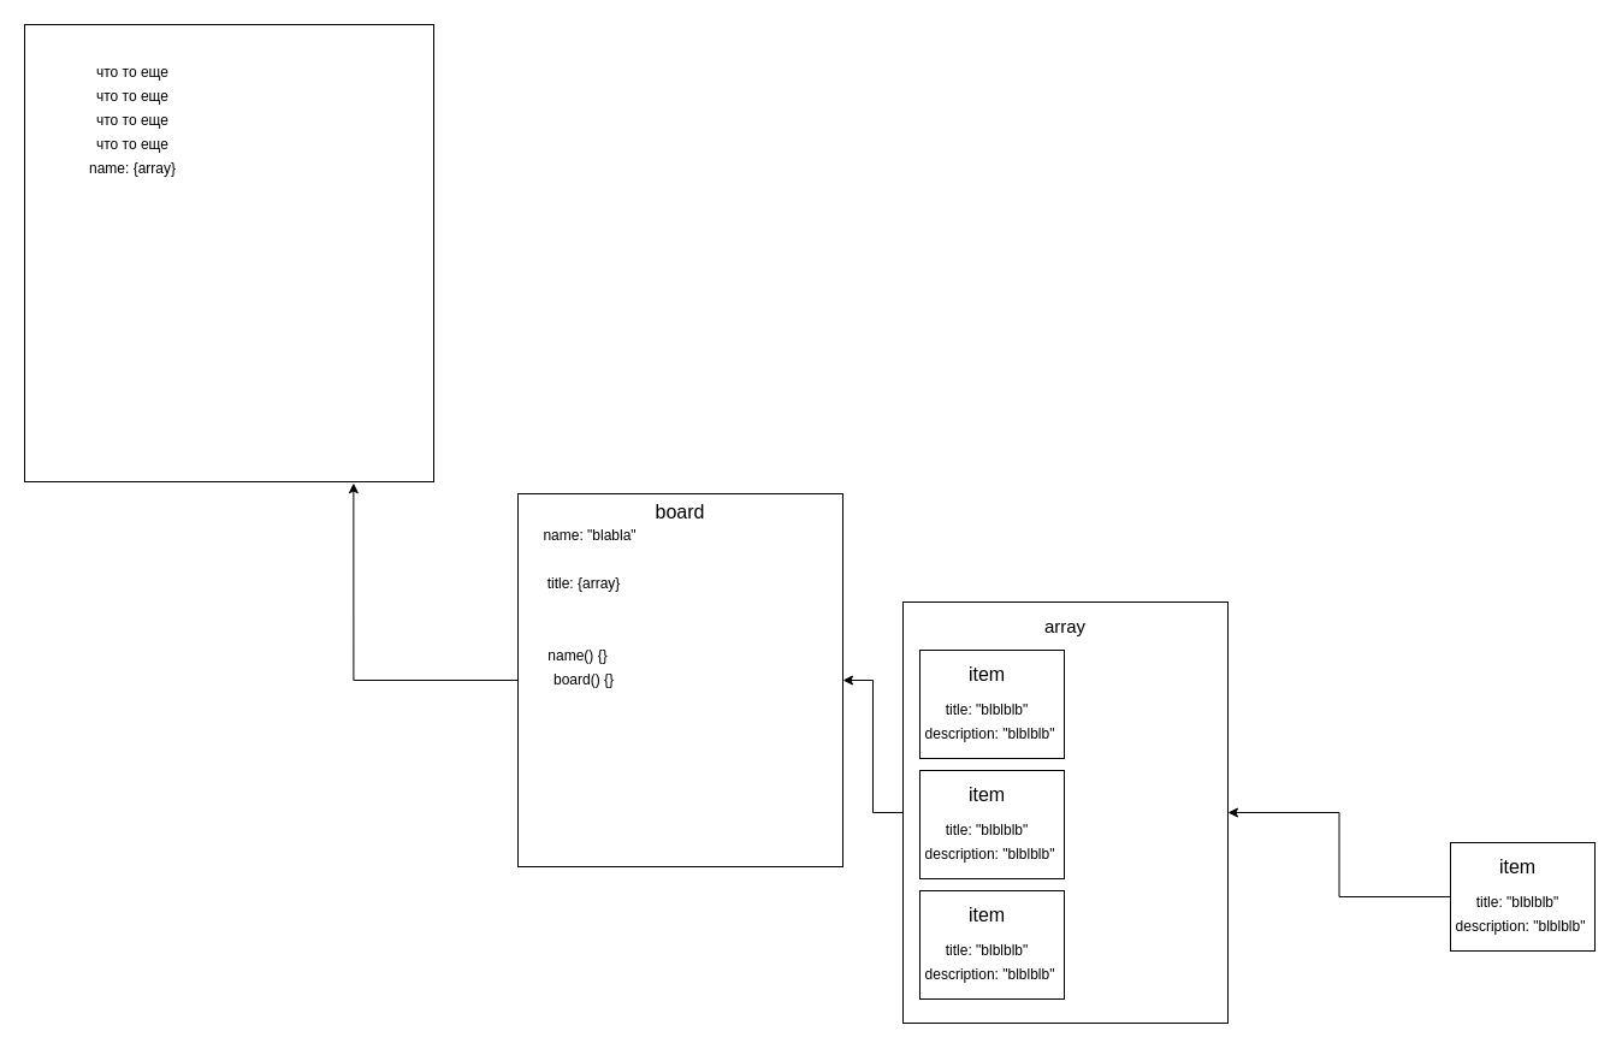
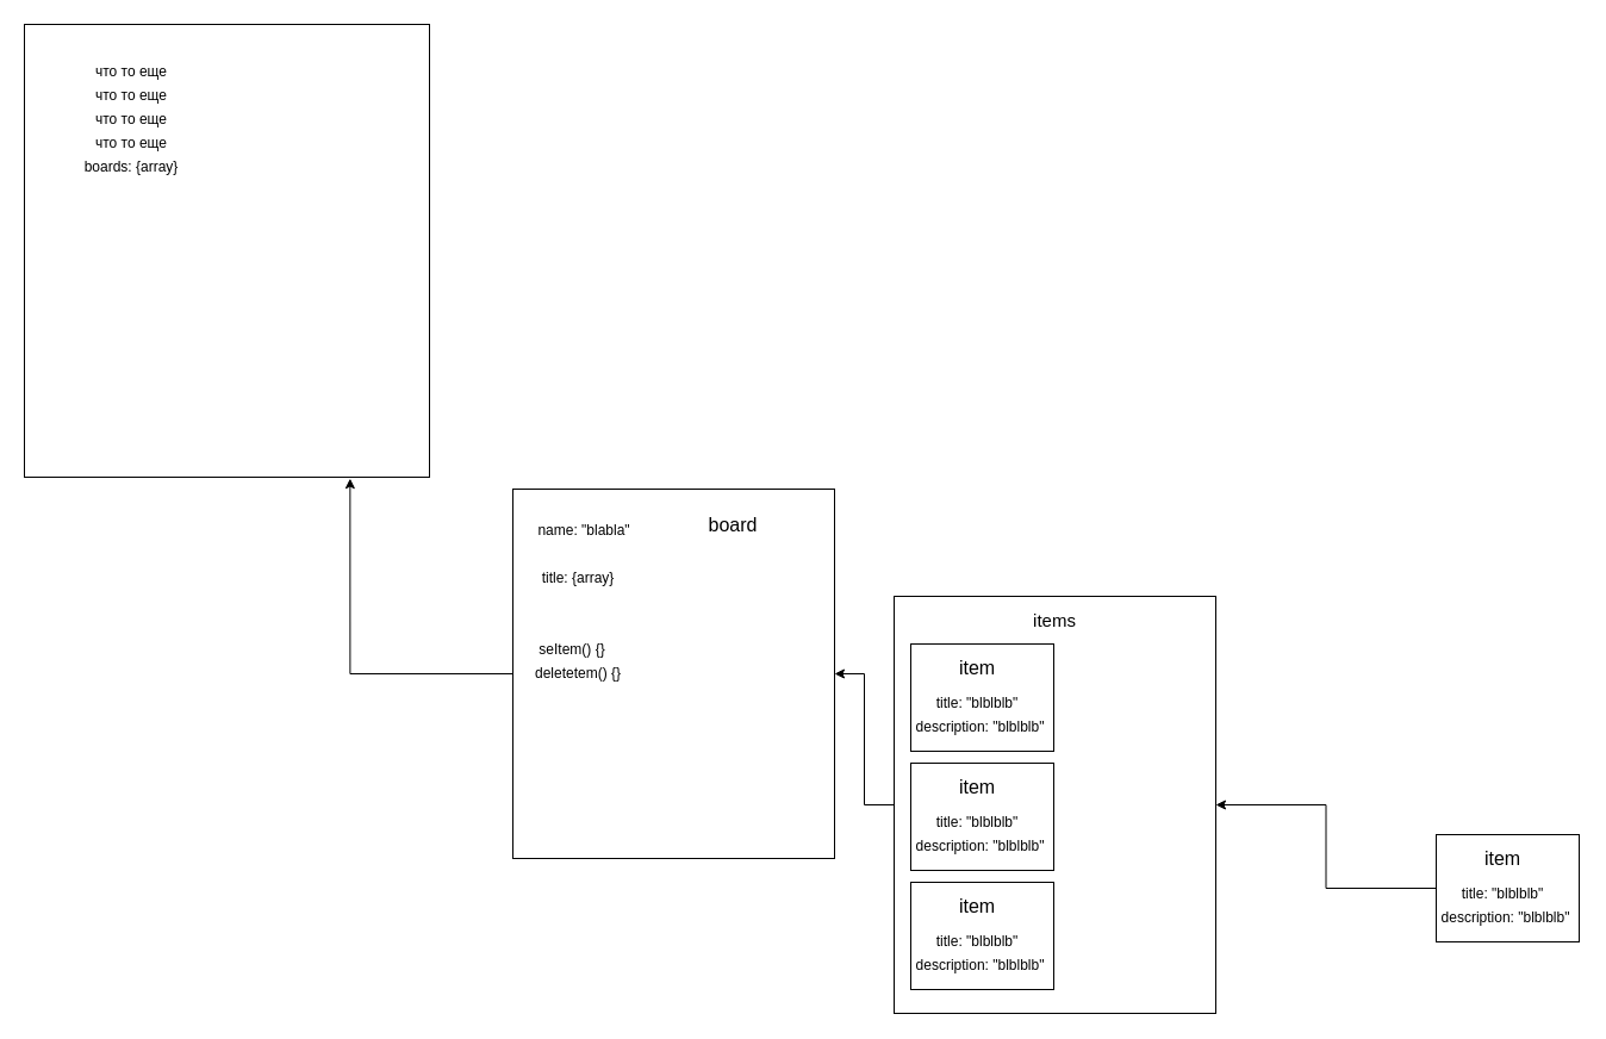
  <mxCell id="0" />
  <mxCell id="1" parent="0" />
  <mxCell id="2" value="" style="group" parent="1" vertex="1" connectable="0"><mxGeometry x="1201" y="700" width="125" height="90" as="geometry" /></mxCell>
  <mxCell id="3" value="" style="rounded=0;whiteSpace=wrap;html=1;" parent="2" vertex="1"><mxGeometry x="4" width="120" height="90" as="geometry" /></mxCell>
  <mxCell id="4" value="&lt;font style=&quot;font-size: 16px&quot;&gt;item&lt;/font&gt;" style="text;html=1;strokeColor=none;fillColor=none;align=center;verticalAlign=middle;whiteSpace=wrap;rounded=0;" parent="2" vertex="1"><mxGeometry x="40" y="10" width="40" height="20" as="geometry" /></mxCell>
  <mxCell id="5" value="title: &quot;blblblb&quot;" style="text;html=1;strokeColor=none;fillColor=none;align=center;verticalAlign=middle;whiteSpace=wrap;rounded=0;" parent="2" vertex="1"><mxGeometry x="15" y="40" width="90" height="20" as="geometry" /></mxCell>
  <mxCell id="6" value="description: &quot;blblblb&quot;" style="text;html=1;strokeColor=none;fillColor=none;align=center;verticalAlign=middle;whiteSpace=wrap;rounded=0;" parent="2" vertex="1"><mxGeometry y="60" width="125" height="20" as="geometry" /></mxCell>
  <mxCell id="7" value="" style="group" parent="1" vertex="1" connectable="0"><mxGeometry x="750" y="500" width="270" height="350" as="geometry" /></mxCell>
  <mxCell id="8" value="" style="rounded=0;whiteSpace=wrap;html=1;" parent="7" vertex="1"><mxGeometry width="270" height="350" as="geometry" /></mxCell>
- <mxCell id="9" value="&lt;font style=&quot;font-size: 15px&quot;&gt;array&lt;/font&gt;" style="text;html=1;strokeColor=none;fillColor=none;align=center;verticalAlign=middle;whiteSpace=wrap;rounded=0;" parent="7" vertex="1"><mxGeometry x="115" y="10" width="40" height="20" as="geometry" /></mxCell>
+ <mxCell id="9" value="&lt;font style=&quot;font-size: 15px&quot;&gt;items&lt;/font&gt;" style="text;html=1;strokeColor=none;fillColor=none;align=center;verticalAlign=middle;whiteSpace=wrap;rounded=0;" parent="7" vertex="1"><mxGeometry x="115" y="10" width="40" height="20" as="geometry" /></mxCell>
  <mxCell id="10" value="" style="group" parent="7" vertex="1" connectable="0"><mxGeometry x="10" y="240" width="125" height="90" as="geometry" /></mxCell>
  <mxCell id="11" value="" style="rounded=0;whiteSpace=wrap;html=1;" parent="10" vertex="1"><mxGeometry x="4" width="120" height="90" as="geometry" /></mxCell>
  <mxCell id="12" value="&lt;font style=&quot;font-size: 16px&quot;&gt;item&lt;/font&gt;" style="text;html=1;strokeColor=none;fillColor=none;align=center;verticalAlign=middle;whiteSpace=wrap;rounded=0;" parent="10" vertex="1"><mxGeometry x="40" y="10" width="40" height="20" as="geometry" /></mxCell>
  <mxCell id="13" value="title: &quot;blblblb&quot;" style="text;html=1;strokeColor=none;fillColor=none;align=center;verticalAlign=middle;whiteSpace=wrap;rounded=0;" parent="10" vertex="1"><mxGeometry x="15" y="40" width="90" height="20" as="geometry" /></mxCell>
  <mxCell id="14" value="description: &quot;blblblb&quot;" style="text;html=1;strokeColor=none;fillColor=none;align=center;verticalAlign=middle;whiteSpace=wrap;rounded=0;" parent="10" vertex="1"><mxGeometry y="60" width="125" height="20" as="geometry" /></mxCell>
  <mxCell id="15" value="" style="group" parent="7" vertex="1" connectable="0"><mxGeometry x="10" y="140" width="125" height="90" as="geometry" /></mxCell>
  <mxCell id="16" value="" style="rounded=0;whiteSpace=wrap;html=1;" parent="15" vertex="1"><mxGeometry x="4" width="120" height="90" as="geometry" /></mxCell>
  <mxCell id="17" value="&lt;font style=&quot;font-size: 16px&quot;&gt;item&lt;/font&gt;" style="text;html=1;strokeColor=none;fillColor=none;align=center;verticalAlign=middle;whiteSpace=wrap;rounded=0;" parent="15" vertex="1"><mxGeometry x="40" y="10" width="40" height="20" as="geometry" /></mxCell>
  <mxCell id="18" value="title: &quot;blblblb&quot;" style="text;html=1;strokeColor=none;fillColor=none;align=center;verticalAlign=middle;whiteSpace=wrap;rounded=0;" parent="15" vertex="1"><mxGeometry x="15" y="40" width="90" height="20" as="geometry" /></mxCell>
  <mxCell id="19" value="description: &quot;blblblb&quot;" style="text;html=1;strokeColor=none;fillColor=none;align=center;verticalAlign=middle;whiteSpace=wrap;rounded=0;" parent="15" vertex="1"><mxGeometry y="60" width="125" height="20" as="geometry" /></mxCell>
  <mxCell id="20" value="" style="group" parent="7" vertex="1" connectable="0"><mxGeometry x="10" y="40" width="125" height="90" as="geometry" /></mxCell>
  <mxCell id="21" value="" style="rounded=0;whiteSpace=wrap;html=1;" parent="20" vertex="1"><mxGeometry x="4" width="120" height="90" as="geometry" /></mxCell>
  <mxCell id="22" value="&lt;font style=&quot;font-size: 16px&quot;&gt;item&lt;/font&gt;" style="text;html=1;strokeColor=none;fillColor=none;align=center;verticalAlign=middle;whiteSpace=wrap;rounded=0;" parent="20" vertex="1"><mxGeometry x="40" y="10" width="40" height="20" as="geometry" /></mxCell>
  <mxCell id="23" value="title: &quot;blblblb&quot;" style="text;html=1;strokeColor=none;fillColor=none;align=center;verticalAlign=middle;whiteSpace=wrap;rounded=0;" parent="20" vertex="1"><mxGeometry x="15" y="40" width="90" height="20" as="geometry" /></mxCell>
  <mxCell id="24" value="description: &quot;blblblb&quot;" style="text;html=1;strokeColor=none;fillColor=none;align=center;verticalAlign=middle;whiteSpace=wrap;rounded=0;" parent="20" vertex="1"><mxGeometry y="60" width="125" height="20" as="geometry" /></mxCell>
  <mxCell id="25" style="edgeStyle=orthogonalEdgeStyle;rounded=0;orthogonalLoop=1;jettySize=auto;html=1;" parent="1" source="3" target="8" edge="1"><mxGeometry relative="1" as="geometry" /></mxCell>
  <mxCell id="26" style="edgeStyle=orthogonalEdgeStyle;rounded=0;orthogonalLoop=1;jettySize=auto;html=1;" parent="1" source="8" target="28" edge="1"><mxGeometry relative="1" as="geometry" /></mxCell>
  <mxCell id="27" value="" style="group" parent="1" vertex="1" connectable="0"><mxGeometry x="430" y="410" width="270" height="310" as="geometry" /></mxCell>
  <mxCell id="28" value="" style="rounded=0;whiteSpace=wrap;html=1;" parent="27" vertex="1"><mxGeometry width="270" height="310" as="geometry" /></mxCell>
- <mxCell id="29" value="&lt;font style=&quot;font-size: 16px&quot;&gt;board&lt;/font&gt;" style="text;html=1;strokeColor=none;fillColor=none;align=center;verticalAlign=middle;whiteSpace=wrap;rounded=0;" parent="27" vertex="1"><mxGeometry x="115" y="5" width="40" height="20" as="geometry" /></mxCell>
+ <mxCell id="29" value="&lt;font style=&quot;font-size: 16px&quot;&gt;board&lt;/font&gt;" style="text;html=1;strokeColor=none;fillColor=none;align=center;verticalAlign=middle;whiteSpace=wrap;rounded=0;" parent="27" vertex="1"><mxGeometry x="165" y="20" width="40" height="20" as="geometry" /></mxCell>
  <mxCell id="30" value="name: &quot;blabla&quot;" style="text;html=1;strokeColor=none;fillColor=none;align=center;verticalAlign=middle;whiteSpace=wrap;rounded=0;" parent="27" vertex="1"><mxGeometry x="15" y="25" width="90" height="20" as="geometry" /></mxCell>
  <mxCell id="31" value="title: {array}" style="text;html=1;strokeColor=none;fillColor=none;align=center;verticalAlign=middle;whiteSpace=wrap;rounded=0;" parent="27" vertex="1"><mxGeometry x="10" y="65" width="90" height="20" as="geometry" /></mxCell>
- <mxCell id="32" value="name() {}" style="text;html=1;strokeColor=none;fillColor=none;align=center;verticalAlign=middle;whiteSpace=wrap;rounded=0;" parent="27" vertex="1"><mxGeometry x="5" y="125" width="90" height="20" as="geometry" /></mxCell>
- <mxCell id="33" value="board() {}" style="text;html=1;strokeColor=none;fillColor=none;align=center;verticalAlign=middle;whiteSpace=wrap;rounded=0;" parent="27" vertex="1"><mxGeometry x="10" y="145" width="90" height="20" as="geometry" /></mxCell>
+ <mxCell id="32" value="seItem() {}" style="text;html=1;strokeColor=none;fillColor=none;align=center;verticalAlign=middle;whiteSpace=wrap;rounded=0;" parent="27" vertex="1"><mxGeometry x="5" y="125" width="90" height="20" as="geometry" /></mxCell>
+ <mxCell id="33" value="deletetem() {}" style="text;html=1;strokeColor=none;fillColor=none;align=center;verticalAlign=middle;whiteSpace=wrap;rounded=0;" parent="27" vertex="1"><mxGeometry x="10" y="145" width="90" height="20" as="geometry" /></mxCell>
  <mxCell id="34" value="" style="group" parent="1" vertex="1" connectable="0"><mxGeometry x="20" y="20" width="340" height="380" as="geometry" /></mxCell>
  <mxCell id="35" value="" style="rounded=0;whiteSpace=wrap;html=1;" parent="34" vertex="1"><mxGeometry width="340" height="380" as="geometry" /></mxCell>
  <mxCell id="36" value="что то еще" style="text;html=1;strokeColor=none;fillColor=none;align=center;verticalAlign=middle;whiteSpace=wrap;rounded=0;" parent="34" vertex="1"><mxGeometry x="10" y="30" width="160" height="20" as="geometry" /></mxCell>
  <mxCell id="37" value="что то еще" style="text;html=1;strokeColor=none;fillColor=none;align=center;verticalAlign=middle;whiteSpace=wrap;rounded=0;" parent="34" vertex="1"><mxGeometry x="10" y="50" width="160" height="20" as="geometry" /></mxCell>
  <mxCell id="38" value="что то еще" style="text;html=1;strokeColor=none;fillColor=none;align=center;verticalAlign=middle;whiteSpace=wrap;rounded=0;" parent="34" vertex="1"><mxGeometry x="10" y="70" width="160" height="20" as="geometry" /></mxCell>
  <mxCell id="39" value="что то еще" style="text;html=1;strokeColor=none;fillColor=none;align=center;verticalAlign=middle;whiteSpace=wrap;rounded=0;" parent="34" vertex="1"><mxGeometry x="10" y="90" width="160" height="20" as="geometry" /></mxCell>
- <mxCell id="40" value="name: {array}" style="text;html=1;strokeColor=none;fillColor=none;align=center;verticalAlign=middle;whiteSpace=wrap;rounded=0;" parent="34" vertex="1"><mxGeometry x="10" y="110" width="160" height="20" as="geometry" /></mxCell>
+ <mxCell id="40" value="boards: {array}" style="text;html=1;strokeColor=none;fillColor=none;align=center;verticalAlign=middle;whiteSpace=wrap;rounded=0;" parent="34" vertex="1"><mxGeometry x="10" y="110" width="160" height="20" as="geometry" /></mxCell>
  <mxCell id="41" style="edgeStyle=orthogonalEdgeStyle;rounded=0;orthogonalLoop=1;jettySize=auto;html=1;entryX=0.804;entryY=1.003;entryDx=0;entryDy=0;entryPerimeter=0;" parent="1" source="28" target="35" edge="1"><mxGeometry relative="1" as="geometry" /></mxCell>
